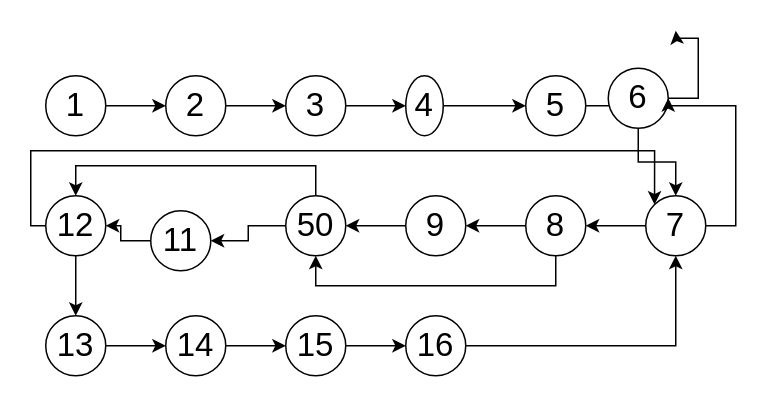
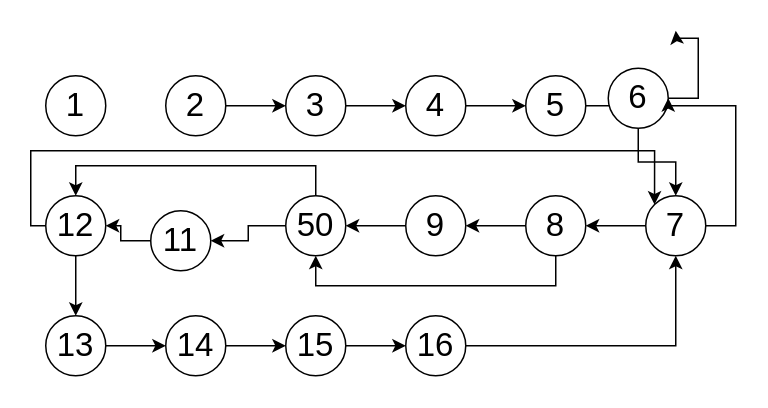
  <mxCell id="0" />
  <mxCell id="1" parent="0" />
- <mxCell id="2" style="edgeStyle=orthogonalEdgeStyle;rounded=0;orthogonalLoop=1;jettySize=auto;html=1;entryX=0;entryY=0.5;entryDx=0;entryDy=0;fontSize=22;" parent="1" source="3" target="5" edge="1"><mxGeometry relative="1" as="geometry" /></mxCell>
  <mxCell id="3" value="&lt;font style=&quot;font-size: 22px;&quot;&gt;1&lt;/font&gt;" style="ellipse;whiteSpace=wrap;html=1;aspect=fixed;" parent="1" vertex="1"><mxGeometry x="30" y="50" width="40" height="40" as="geometry" /></mxCell>
  <mxCell id="4" style="edgeStyle=orthogonalEdgeStyle;rounded=0;orthogonalLoop=1;jettySize=auto;html=1;entryX=0;entryY=0.5;entryDx=0;entryDy=0;fontSize=22;" parent="1" source="5" target="7" edge="1"><mxGeometry relative="1" as="geometry" /></mxCell>
  <mxCell id="5" value="&lt;font style=&quot;font-size: 22px;&quot;&gt;2&lt;/font&gt;" style="ellipse;whiteSpace=wrap;html=1;aspect=fixed;" parent="1" vertex="1"><mxGeometry x="110" y="50" width="40" height="40" as="geometry" /></mxCell>
  <mxCell id="6" style="edgeStyle=orthogonalEdgeStyle;rounded=0;orthogonalLoop=1;jettySize=auto;html=1;entryX=0;entryY=0.5;entryDx=0;entryDy=0;fontSize=22;" parent="1" source="7" target="9" edge="1"><mxGeometry relative="1" as="geometry" /></mxCell>
  <mxCell id="7" value="&lt;font style=&quot;font-size: 22px;&quot;&gt;3&lt;/font&gt;" style="ellipse;whiteSpace=wrap;html=1;aspect=fixed;" parent="1" vertex="1"><mxGeometry x="190" y="50" width="40" height="40" as="geometry" /></mxCell>
  <mxCell id="8" style="edgeStyle=orthogonalEdgeStyle;rounded=0;orthogonalLoop=1;jettySize=auto;html=1;entryX=0;entryY=0.5;entryDx=0;entryDy=0;fontSize=22;" parent="1" source="9" target="11" edge="1"><mxGeometry relative="1" as="geometry" /></mxCell>
- <mxCell id="9" value="&lt;font style=&quot;font-size: 22px;&quot;&gt;4&lt;/font&gt;" style="ellipse;whiteSpace=wrap;html=1;aspect=fixed;" parent="1" vertex="1"><mxGeometry x="270" y="50" width="25" height="40" as="geometry" /></mxCell>
+ <mxCell id="9" value="&lt;font style=&quot;font-size: 22px;&quot;&gt;4&lt;/font&gt;" style="ellipse;whiteSpace=wrap;html=1;aspect=fixed;" parent="1" vertex="1"><mxGeometry x="270" y="50" width="40" height="40" as="geometry" /></mxCell>
  <mxCell id="10" style="edgeStyle=orthogonalEdgeStyle;rounded=0;orthogonalLoop=1;jettySize=auto;html=1;entryX=0;entryY=0.5;entryDx=0;entryDy=0;fontSize=22;" parent="1" source="11" target="14" edge="1"><mxGeometry relative="1" as="geometry" /></mxCell>
  <mxCell id="11" value="&lt;font style=&quot;font-size: 22px;&quot;&gt;5&lt;/font&gt;" style="ellipse;whiteSpace=wrap;html=1;aspect=fixed;" parent="1" vertex="1"><mxGeometry x="350" y="50" width="40" height="40" as="geometry" /></mxCell>
  <mxCell id="12" style="edgeStyle=orthogonalEdgeStyle;rounded=0;orthogonalLoop=1;jettySize=auto;html=1;entryX=0.5;entryY=0;entryDx=0;entryDy=0;fontSize=22;" parent="1" source="14" target="17" edge="1"><mxGeometry relative="1" as="geometry" /></mxCell>
  <mxCell id="13" style="edgeStyle=orthogonalEdgeStyle;rounded=0;orthogonalLoop=1;jettySize=auto;html=1;fontSize=22;" parent="1" source="14" edge="1"><mxGeometry relative="1" as="geometry"><mxPoint x="450" y="20" as="targetPoint" /></mxGeometry></mxCell>
  <mxCell id="14" value="&lt;font style=&quot;font-size: 22px;&quot;&gt;6&lt;/font&gt;" style="ellipse;whiteSpace=wrap;html=1;aspect=fixed;" parent="1" vertex="1"><mxGeometry x="405" y="45" width="40" height="40" as="geometry" /></mxCell>
  <mxCell id="15" style="edgeStyle=orthogonalEdgeStyle;rounded=0;orthogonalLoop=1;jettySize=auto;html=1;entryX=1;entryY=0.5;entryDx=0;entryDy=0;fontSize=22;" parent="1" source="17" target="20" edge="1"><mxGeometry relative="1" as="geometry" /></mxCell>
  <mxCell id="16" style="edgeStyle=orthogonalEdgeStyle;rounded=0;orthogonalLoop=1;jettySize=auto;html=1;entryX=1;entryY=0.5;entryDx=0;entryDy=0;fontSize=22;" parent="1" source="17" target="14" edge="1"><mxGeometry relative="1" as="geometry"><Array as="points"><mxPoint x="490" y="150" /><mxPoint x="490" y="70" /></Array></mxGeometry></mxCell>
  <mxCell id="17" value="&lt;font style=&quot;font-size: 22px;&quot;&gt;7&lt;/font&gt;" style="ellipse;whiteSpace=wrap;html=1;aspect=fixed;" parent="1" vertex="1"><mxGeometry x="430" y="130" width="40" height="40" as="geometry" /></mxCell>
  <mxCell id="18" style="edgeStyle=orthogonalEdgeStyle;rounded=0;orthogonalLoop=1;jettySize=auto;html=1;entryX=1;entryY=0.5;entryDx=0;entryDy=0;fontSize=22;" parent="1" source="20" target="22" edge="1"><mxGeometry relative="1" as="geometry" /></mxCell>
  <mxCell id="19" style="edgeStyle=orthogonalEdgeStyle;rounded=0;orthogonalLoop=1;jettySize=auto;html=1;entryX=0.5;entryY=1;entryDx=0;entryDy=0;fontSize=22;" parent="1" source="20" target="25" edge="1"><mxGeometry relative="1" as="geometry"><Array as="points"><mxPoint x="370" y="190" /><mxPoint x="210" y="190" /></Array></mxGeometry></mxCell>
  <mxCell id="20" value="&lt;font style=&quot;font-size: 22px;&quot;&gt;8&lt;/font&gt;" style="ellipse;whiteSpace=wrap;html=1;aspect=fixed;" parent="1" vertex="1"><mxGeometry x="350" y="130" width="40" height="40" as="geometry" /></mxCell>
  <mxCell id="21" style="edgeStyle=orthogonalEdgeStyle;rounded=0;orthogonalLoop=1;jettySize=auto;html=1;entryX=1;entryY=0.5;entryDx=0;entryDy=0;fontSize=22;" parent="1" source="22" target="25" edge="1"><mxGeometry relative="1" as="geometry" /></mxCell>
  <mxCell id="22" value="&lt;font style=&quot;font-size: 22px;&quot;&gt;9&lt;/font&gt;" style="ellipse;whiteSpace=wrap;html=1;aspect=fixed;" parent="1" vertex="1"><mxGeometry x="270" y="130" width="40" height="40" as="geometry" /></mxCell>
  <mxCell id="23" style="edgeStyle=orthogonalEdgeStyle;rounded=0;orthogonalLoop=1;jettySize=auto;html=1;entryX=1;entryY=0.5;entryDx=0;entryDy=0;fontSize=22;" parent="1" source="25" target="27" edge="1"><mxGeometry relative="1" as="geometry" /></mxCell>
  <mxCell id="24" style="edgeStyle=orthogonalEdgeStyle;rounded=0;orthogonalLoop=1;jettySize=auto;html=1;entryX=0.5;entryY=0;entryDx=0;entryDy=0;fontSize=22;" parent="1" source="25" target="30" edge="1"><mxGeometry relative="1" as="geometry"><Array as="points"><mxPoint x="210" y="110" /><mxPoint x="50" y="110" /></Array></mxGeometry></mxCell>
  <mxCell id="25" value="&lt;font style=&quot;font-size: 22px;&quot;&gt;50&lt;/font&gt;" style="ellipse;whiteSpace=wrap;html=1;aspect=fixed;" parent="1" vertex="1"><mxGeometry x="190" y="130" width="40" height="40" as="geometry" /></mxCell>
  <mxCell id="26" style="edgeStyle=orthogonalEdgeStyle;rounded=0;orthogonalLoop=1;jettySize=auto;html=1;entryX=1;entryY=0.5;entryDx=0;entryDy=0;fontSize=22;" parent="1" source="27" target="30" edge="1"><mxGeometry relative="1" as="geometry" /></mxCell>
  <mxCell id="27" value="&lt;font style=&quot;font-size: 22px;&quot;&gt;11&lt;/font&gt;" style="ellipse;whiteSpace=wrap;html=1;aspect=fixed;" parent="1" vertex="1"><mxGeometry x="100" y="140" width="40" height="40" as="geometry" /></mxCell>
  <mxCell id="28" style="edgeStyle=orthogonalEdgeStyle;rounded=0;orthogonalLoop=1;jettySize=auto;html=1;entryX=0.5;entryY=0;entryDx=0;entryDy=0;fontSize=22;" parent="1" source="30" target="32" edge="1"><mxGeometry relative="1" as="geometry" /></mxCell>
  <mxCell id="29" style="edgeStyle=orthogonalEdgeStyle;rounded=0;orthogonalLoop=1;jettySize=auto;html=1;entryX=0;entryY=0;entryDx=0;entryDy=0;fontSize=22;" parent="1" source="30" target="17" edge="1"><mxGeometry relative="1" as="geometry"><Array as="points"><mxPoint x="20" y="150" /><mxPoint x="20" y="100" /><mxPoint x="436" y="100" /></Array></mxGeometry></mxCell>
  <mxCell id="30" value="&lt;font style=&quot;font-size: 22px;&quot;&gt;12&lt;/font&gt;" style="ellipse;whiteSpace=wrap;html=1;aspect=fixed;" parent="1" vertex="1"><mxGeometry x="30" y="130" width="40" height="40" as="geometry" /></mxCell>
  <mxCell id="31" style="edgeStyle=orthogonalEdgeStyle;rounded=0;orthogonalLoop=1;jettySize=auto;html=1;entryX=0;entryY=0.5;entryDx=0;entryDy=0;fontSize=22;" parent="1" source="32" target="34" edge="1"><mxGeometry relative="1" as="geometry" /></mxCell>
  <mxCell id="32" value="&lt;font style=&quot;font-size: 22px;&quot;&gt;13&lt;/font&gt;" style="ellipse;whiteSpace=wrap;html=1;aspect=fixed;" parent="1" vertex="1"><mxGeometry x="30" y="210" width="40" height="40" as="geometry" /></mxCell>
  <mxCell id="33" style="edgeStyle=orthogonalEdgeStyle;rounded=0;orthogonalLoop=1;jettySize=auto;html=1;entryX=0;entryY=0.5;entryDx=0;entryDy=0;fontSize=22;" parent="1" source="34" target="36" edge="1"><mxGeometry relative="1" as="geometry" /></mxCell>
  <mxCell id="34" value="&lt;font style=&quot;font-size: 22px;&quot;&gt;14&lt;/font&gt;" style="ellipse;whiteSpace=wrap;html=1;aspect=fixed;" parent="1" vertex="1"><mxGeometry x="110" y="210" width="40" height="40" as="geometry" /></mxCell>
  <mxCell id="35" style="edgeStyle=orthogonalEdgeStyle;rounded=0;orthogonalLoop=1;jettySize=auto;html=1;entryX=0;entryY=0.5;entryDx=0;entryDy=0;fontSize=22;" parent="1" source="36" target="38" edge="1"><mxGeometry relative="1" as="geometry" /></mxCell>
  <mxCell id="36" value="&lt;font style=&quot;font-size: 22px;&quot;&gt;15&lt;/font&gt;" style="ellipse;whiteSpace=wrap;html=1;aspect=fixed;" parent="1" vertex="1"><mxGeometry x="190" y="210" width="40" height="40" as="geometry" /></mxCell>
  <mxCell id="37" style="edgeStyle=orthogonalEdgeStyle;rounded=0;orthogonalLoop=1;jettySize=auto;html=1;entryX=0.5;entryY=1;entryDx=0;entryDy=0;fontSize=22;" parent="1" source="38" target="17" edge="1"><mxGeometry relative="1" as="geometry" /></mxCell>
  <mxCell id="38" value="&lt;font style=&quot;font-size: 22px;&quot;&gt;16&lt;/font&gt;" style="ellipse;whiteSpace=wrap;html=1;aspect=fixed;" parent="1" vertex="1"><mxGeometry x="270" y="210" width="40" height="40" as="geometry" /></mxCell>
